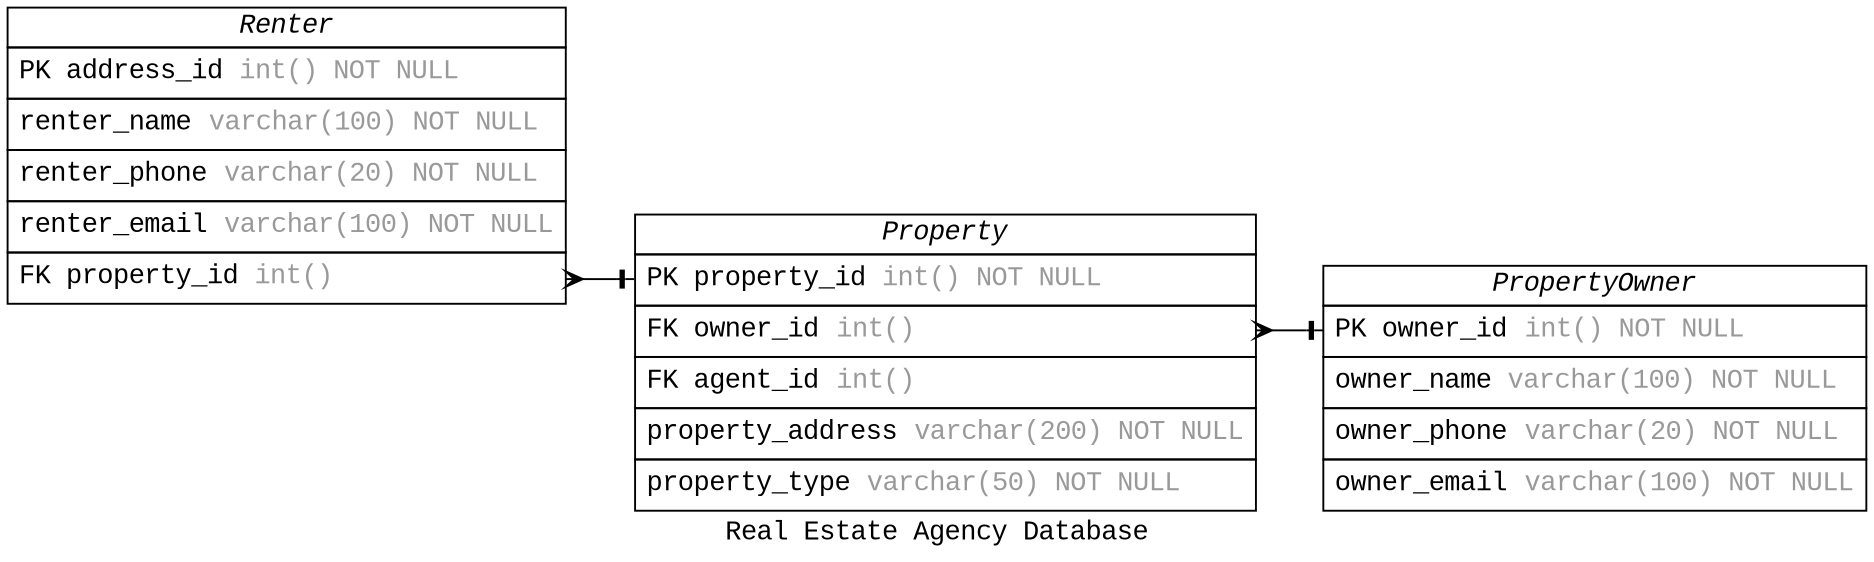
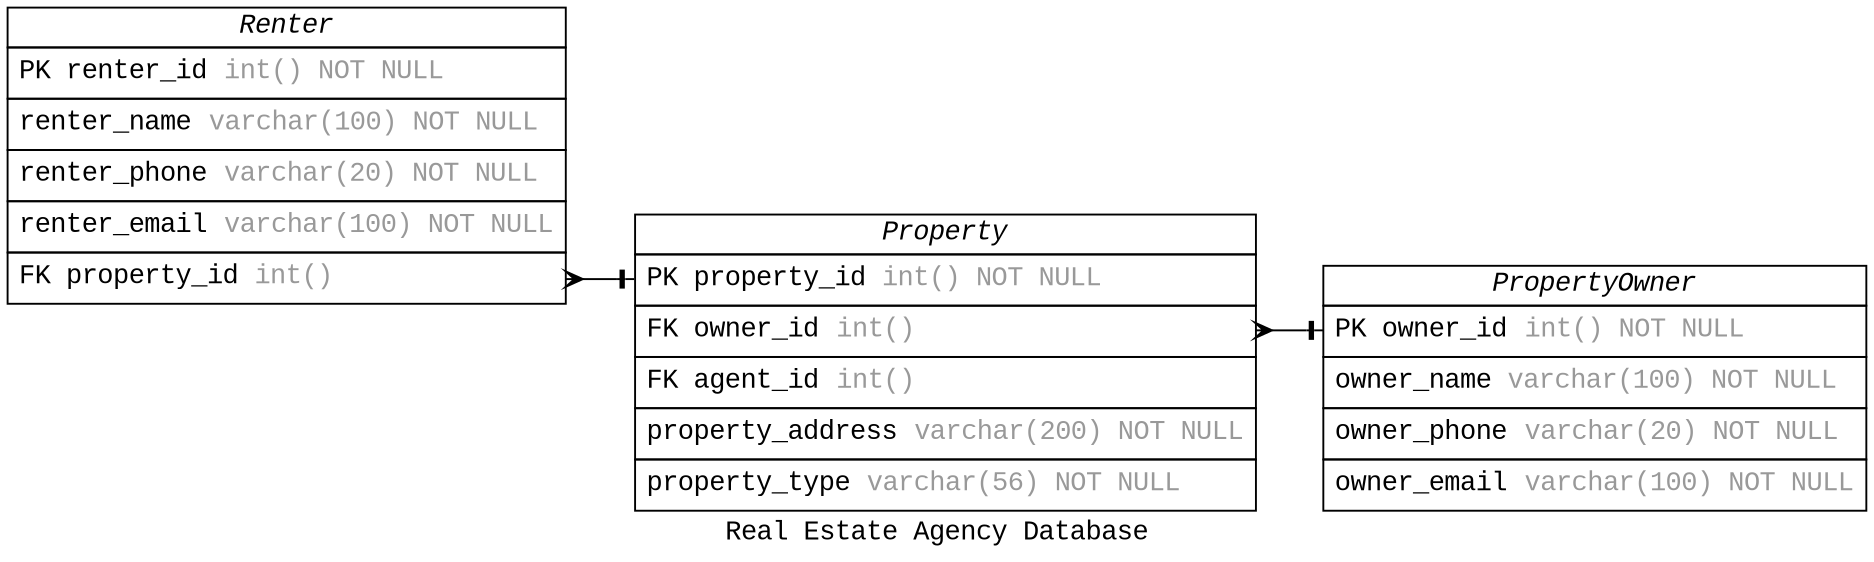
  digraph {
    concentrate=true
    fontname="Liberation Mono"
    label="Real Estate Agency Database"
    nodesep=0.5
    rankdir=LR
    splines=spline
    node [fontname="Liberation Mono" shape=plain]
    edge [arrowhead=noneotee arrowsize=0.9 arrowtail=ocrow dir=both fontname="Liberation Mono" fontsize=12 labelangle=32 labeldistance=1.8 penwidth=1.0]
    n1 [label=<         <table border="0" cellborder="1" cellspacing="0" >         <tr><td><i>PropertyOwner</i></td></tr>         <tr><td port="owner_id" align="left" cellpadding="5">PK owner_id <font color="grey60">int() NOT NULL</font></td></tr>         <tr><td port="owner_name" align="left" cellpadding="5">owner_name <font color="grey60">varchar(100) NOT NULL</font></td></tr>         <tr><td port="owner_phone" align="left" cellpadding="5">owner_phone <font color="grey60">varchar(20) NOT NULL</font></td></tr>         <tr><td port="owner_email" align="left" cellpadding="5">owner_email <font color="grey60">varchar(100) NOT NULL</font></td></tr>     </table>>]
-   n2 [label=<         <table border="0" cellborder="1" cellspacing="0" >         <tr><td><i>Property</i></td></tr>         <tr><td port="property_id" align="left" cellpadding="5">PK property_id <font color="grey60">int() NOT NULL</font></td></tr>         <tr><td port="owner_id" align="left" cellpadding="5">FK owner_id <font color="grey60">int()</font></td></tr>         <tr><td port="agent_id" align="left" cellpadding="5">FK agent_id <font color="grey60">int()</font></td></tr>         <tr><td port="property_address" align="left" cellpadding="5">property_address <font color="grey60">varchar(200) NOT NULL</font></td></tr>         <tr><td port="property_type" align="left" cellpadding="5">property_type <font color="grey60">varchar(50) NOT NULL</font></td></tr>     </table>>]
-   n3 [label=<         <table border="0" cellborder="1" cellspacing="0" >         <tr><td><i>Renter</i></td></tr>         <tr><td port="renter_id" align="left" cellpadding="5">PK address_id <font color="grey60">int() NOT NULL</font></td></tr>         <tr><td port="renter_name" align="left" cellpadding="5">renter_name <font color="grey60">varchar(100) NOT NULL</font></td></tr>         <tr><td port="renter_phone" align="left" cellpadding="5">renter_phone <font color="grey60">varchar(20) NOT NULL</font></td></tr>         <tr><td port="renter_email" align="left" cellpadding="5">renter_email <font color="grey60">varchar(100) NOT NULL</font></td></tr>         <tr><td port="property_id" align="left" cellpadding="5">FK property_id <font color="grey60">int()</font></td></tr>     </table>>]
+   n2 [label=<         <table border="0" cellborder="1" cellspacing="0" >         <tr><td><i>Property</i></td></tr>         <tr><td port="property_id" align="left" cellpadding="5">PK property_id <font color="grey60">int() NOT NULL</font></td></tr>         <tr><td port="owner_id" align="left" cellpadding="5">FK owner_id <font color="grey60">int()</font></td></tr>         <tr><td port="agent_id" align="left" cellpadding="5">FK agent_id <font color="grey60">int()</font></td></tr>         <tr><td port="property_address" align="left" cellpadding="5">property_address <font color="grey60">varchar(200) NOT NULL</font></td></tr>         <tr><td port="property_type" align="left" cellpadding="5">property_type <font color="grey60">varchar(56) NOT NULL</font></td></tr>     </table>>]
+   n3 [label=<         <table border="0" cellborder="1" cellspacing="0" >         <tr><td><i>Renter</i></td></tr>         <tr><td port="renter_id" align="left" cellpadding="5">PK renter_id <font color="grey60">int() NOT NULL</font></td></tr>         <tr><td port="renter_name" align="left" cellpadding="5">renter_name <font color="grey60">varchar(100) NOT NULL</font></td></tr>         <tr><td port="renter_phone" align="left" cellpadding="5">renter_phone <font color="grey60">varchar(20) NOT NULL</font></td></tr>         <tr><td port="renter_email" align="left" cellpadding="5">renter_email <font color="grey60">varchar(100) NOT NULL</font></td></tr>         <tr><td port="property_id" align="left" cellpadding="5">FK property_id <font color="grey60">int()</font></td></tr>     </table>>]
    n2 -> n1 [headport=owner_id tailport=owner_id]
    n3 -> n2 [headport=property_id tailport=property_id]
  }
